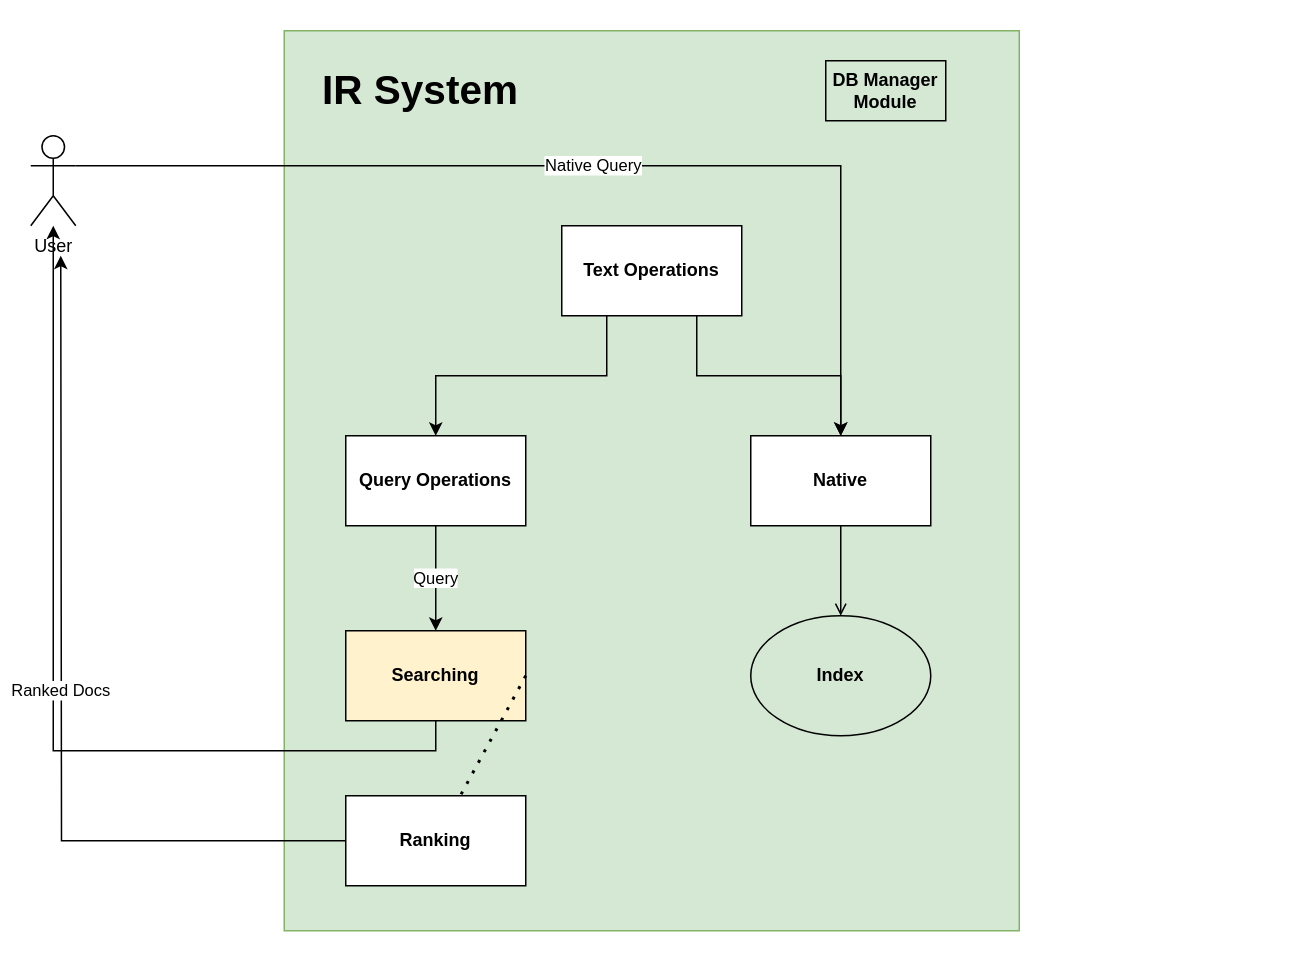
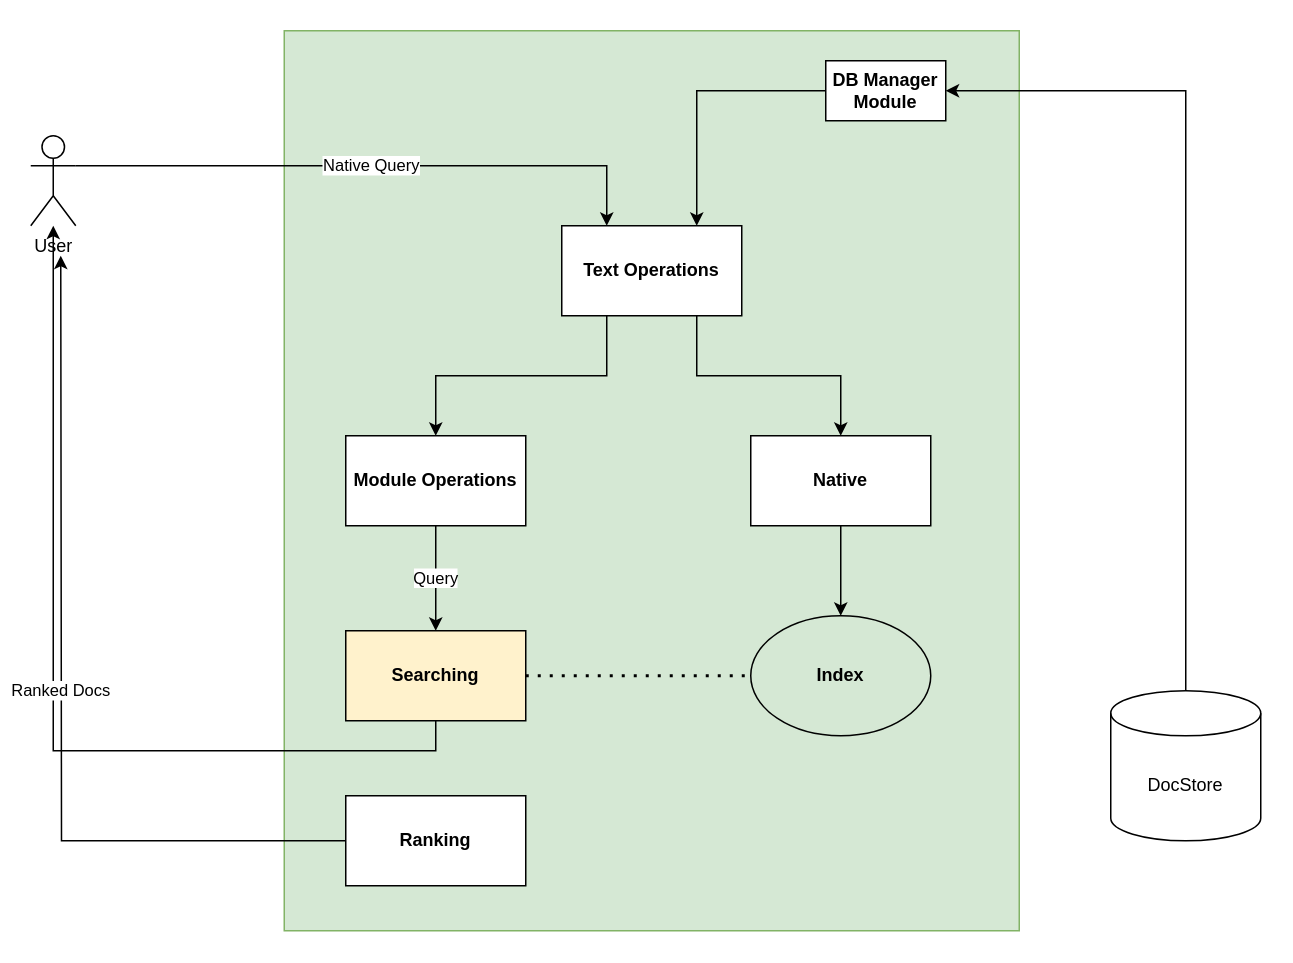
  <mxCell id="0" />
  <mxCell id="1" parent="0" />
  <mxCell id="2" value="" style="rounded=0;whiteSpace=wrap;html=1;fillColor=#d5e8d4;strokeColor=#82b366;" vertex="1" parent="1"><mxGeometry x="189" y="20" width="490" height="600" as="geometry" /></mxCell>
- <mxCell id="3" value="Native Query" style="edgeStyle=orthogonalEdgeStyle;rounded=0;orthogonalLoop=1;jettySize=auto;html=1;exitX=1;exitY=0.333;exitDx=0;exitDy=0;exitPerimeter=0;" edge="1" parent="1" source="4" target="13"><mxGeometry relative="1" as="geometry" /></mxCell>
+ <mxCell id="3" value="Native Query" style="edgeStyle=orthogonalEdgeStyle;rounded=0;orthogonalLoop=1;jettySize=auto;html=1;exitX=1;exitY=0.333;exitDx=0;exitDy=0;exitPerimeter=0;entryX=0.25;entryY=0;entryDx=0;entryDy=0;" edge="1" parent="1" source="4" target="11"><mxGeometry relative="1" as="geometry" /></mxCell>
  <mxCell id="4" value="User" style="shape=umlActor;verticalLabelPosition=bottom;verticalAlign=top;html=1;outlineConnect=0;" vertex="1" parent="1"><mxGeometry x="20" y="90" width="30" height="60" as="geometry" /></mxCell>
- <mxCell id="8" value="DB Manager Module" style="rounded=0;whiteSpace=wrap;html=1;fontStyle=1;fillColor=#d5e8d4;" vertex="1" parent="1"><mxGeometry x="550" y="40" width="80" height="40" as="geometry" /></mxCell>
+ <mxCell id="5" style="edgeStyle=orthogonalEdgeStyle;rounded=0;orthogonalLoop=1;jettySize=auto;html=1;exitX=0.5;exitY=0;exitDx=0;exitDy=0;exitPerimeter=0;entryX=1;entryY=0.5;entryDx=0;entryDy=0;" edge="1" parent="1" source="6" target="8"><mxGeometry relative="1" as="geometry" /></mxCell>
+ <mxCell id="6" value="DocStore" style="shape=cylinder3;whiteSpace=wrap;html=1;boundedLbl=1;backgroundOutline=1;size=15;" vertex="1" parent="1"><mxGeometry x="740" y="460" width="100" height="100" as="geometry" /></mxCell>
+ <mxCell id="7" style="edgeStyle=orthogonalEdgeStyle;rounded=0;orthogonalLoop=1;jettySize=auto;html=1;exitX=0;exitY=0.5;exitDx=0;exitDy=0;entryX=0.75;entryY=0;entryDx=0;entryDy=0;" edge="1" parent="1" source="8" target="11"><mxGeometry relative="1" as="geometry" /></mxCell>
+ <mxCell id="8" value="DB Manager Module" style="rounded=0;whiteSpace=wrap;html=1;fontStyle=1" vertex="1" parent="1"><mxGeometry x="550" y="40" width="80" height="40" as="geometry" /></mxCell>
  <mxCell id="9" style="edgeStyle=orthogonalEdgeStyle;rounded=0;orthogonalLoop=1;jettySize=auto;html=1;exitX=0.75;exitY=1;exitDx=0;exitDy=0;" edge="1" parent="1" source="11" target="13"><mxGeometry relative="1" as="geometry" /></mxCell>
  <mxCell id="10" style="edgeStyle=orthogonalEdgeStyle;rounded=0;orthogonalLoop=1;jettySize=auto;html=1;exitX=0.25;exitY=1;exitDx=0;exitDy=0;entryX=0.5;entryY=0;entryDx=0;entryDy=0;" edge="1" parent="1" source="11" target="15"><mxGeometry relative="1" as="geometry" /></mxCell>
  <mxCell id="11" value="Text Operations" style="rounded=0;whiteSpace=wrap;html=1;fontStyle=1" vertex="1" parent="1"><mxGeometry x="374" y="150" width="120" height="60" as="geometry" /></mxCell>
- <mxCell id="12" style="edgeStyle=orthogonalEdgeStyle;rounded=0;orthogonalLoop=1;jettySize=auto;html=1;exitX=0.5;exitY=1;exitDx=0;exitDy=0;endArrow=open;" edge="1" parent="1" source="13" target="18"><mxGeometry relative="1" as="geometry" /></mxCell>
+ <mxCell id="12" style="edgeStyle=orthogonalEdgeStyle;rounded=0;orthogonalLoop=1;jettySize=auto;html=1;exitX=0.5;exitY=1;exitDx=0;exitDy=0;" edge="1" parent="1" source="13" target="18"><mxGeometry relative="1" as="geometry" /></mxCell>
  <mxCell id="13" value="Native" style="rounded=0;whiteSpace=wrap;html=1;fontStyle=1" vertex="1" parent="1"><mxGeometry x="500" y="290" width="120" height="60" as="geometry" /></mxCell>
  <mxCell id="14" value="Query" style="edgeStyle=orthogonalEdgeStyle;rounded=0;orthogonalLoop=1;jettySize=auto;html=1;exitX=0.5;exitY=1;exitDx=0;exitDy=0;" edge="1" parent="1" source="15" target="17"><mxGeometry relative="1" as="geometry" /></mxCell>
- <mxCell id="15" value="Query Operations" style="rounded=0;whiteSpace=wrap;html=1;fontStyle=1" vertex="1" parent="1"><mxGeometry x="230" y="290" width="120" height="60" as="geometry" /></mxCell>
+ <mxCell id="15" value="Module Operations" style="rounded=0;whiteSpace=wrap;html=1;fontStyle=1" vertex="1" parent="1"><mxGeometry x="230" y="290" width="120" height="60" as="geometry" /></mxCell>
  <mxCell id="16" style="edgeStyle=orthogonalEdgeStyle;rounded=0;orthogonalLoop=1;jettySize=auto;html=1;exitX=0.5;exitY=1;exitDx=0;exitDy=0;" edge="1" parent="1" source="17" target="4"><mxGeometry relative="1" as="geometry" /></mxCell>
  <mxCell id="17" value="Searching" style="rounded=0;whiteSpace=wrap;html=1;fontStyle=1;fillColor=#fff2cc;" vertex="1" parent="1"><mxGeometry x="230" y="420" width="120" height="60" as="geometry" /></mxCell>
  <mxCell id="18" value="Index" style="ellipse;whiteSpace=wrap;html=1;fontStyle=1;fillColor=#d5e8d4;" vertex="1" parent="1"><mxGeometry x="500" y="410" width="120" height="80" as="geometry" /></mxCell>
  <mxCell id="19" value="Ranked Docs" style="edgeStyle=orthogonalEdgeStyle;rounded=0;orthogonalLoop=1;jettySize=auto;html=1;exitX=0;exitY=0.5;exitDx=0;exitDy=0;" edge="1" parent="1" source="20"><mxGeometry relative="1" as="geometry"><mxPoint x="40" y="170" as="targetPoint" /></mxGeometry></mxCell>
  <mxCell id="20" value="Ranking" style="rounded=0;whiteSpace=wrap;html=1;fontStyle=1" vertex="1" parent="1"><mxGeometry x="230" y="530" width="120" height="60" as="geometry" /></mxCell>
- <mxCell id="21" value="" style="endArrow=none;dashed=1;html=1;dashPattern=1 3;strokeWidth=2;exitX=1;exitY=0.5;exitDx=0;exitDy=0;" edge="1" parent="1" source="17" target="20"><mxGeometry width="50" height="50" relative="1" as="geometry"><mxPoint x="350" y="410" as="sourcePoint" /><mxPoint x="400" y="360" as="targetPoint" /></mxGeometry></mxCell>
- <mxCell id="22" value="IR System" style="text;html=1;strokeColor=none;fillColor=none;align=center;verticalAlign=middle;whiteSpace=wrap;rounded=0;fontStyle=1;fontSize=27;" vertex="1" parent="1"><mxGeometry x="210" y="30" width="140" height="60" as="geometry" /></mxCell>
+ <mxCell id="21" value="" style="endArrow=none;dashed=1;html=1;dashPattern=1 3;strokeWidth=2;entryX=0;entryY=0.5;entryDx=0;entryDy=0;exitX=1;exitY=0.5;exitDx=0;exitDy=0;" edge="1" parent="1" source="17" target="18"><mxGeometry width="50" height="50" relative="1" as="geometry"><mxPoint x="350" y="410" as="sourcePoint" /><mxPoint x="400" y="360" as="targetPoint" /></mxGeometry></mxCell>
